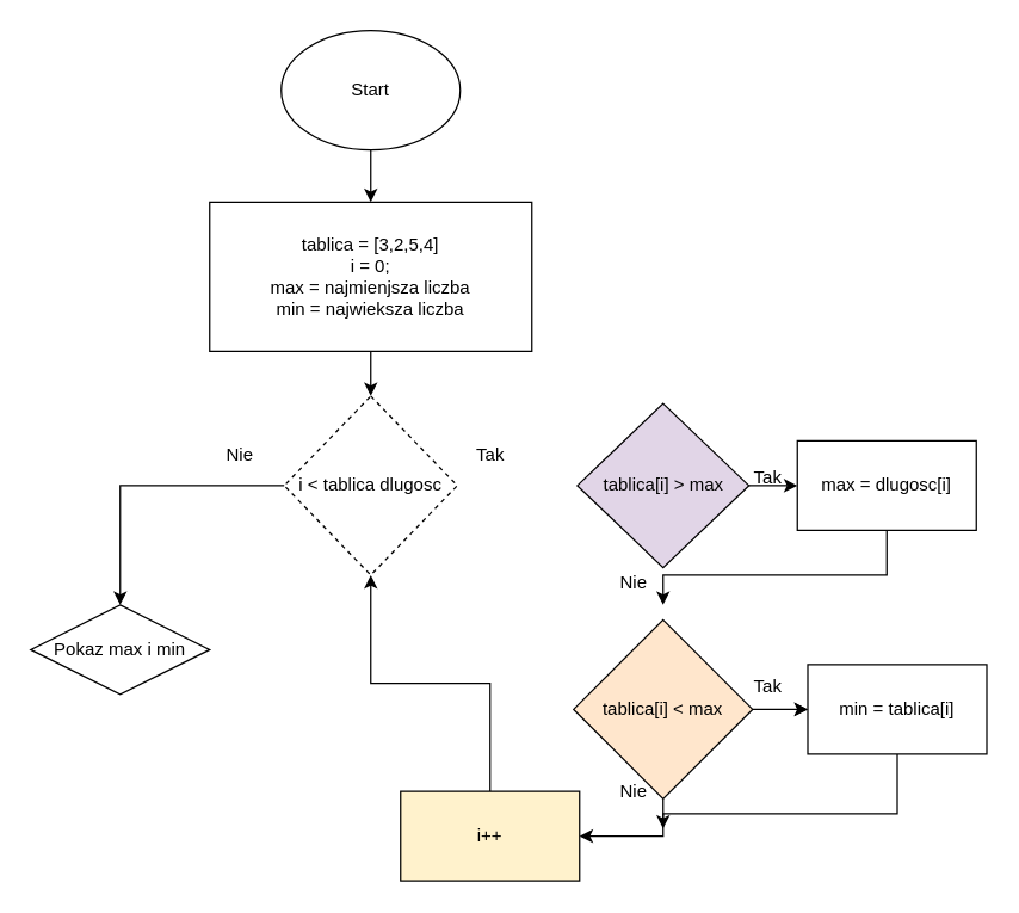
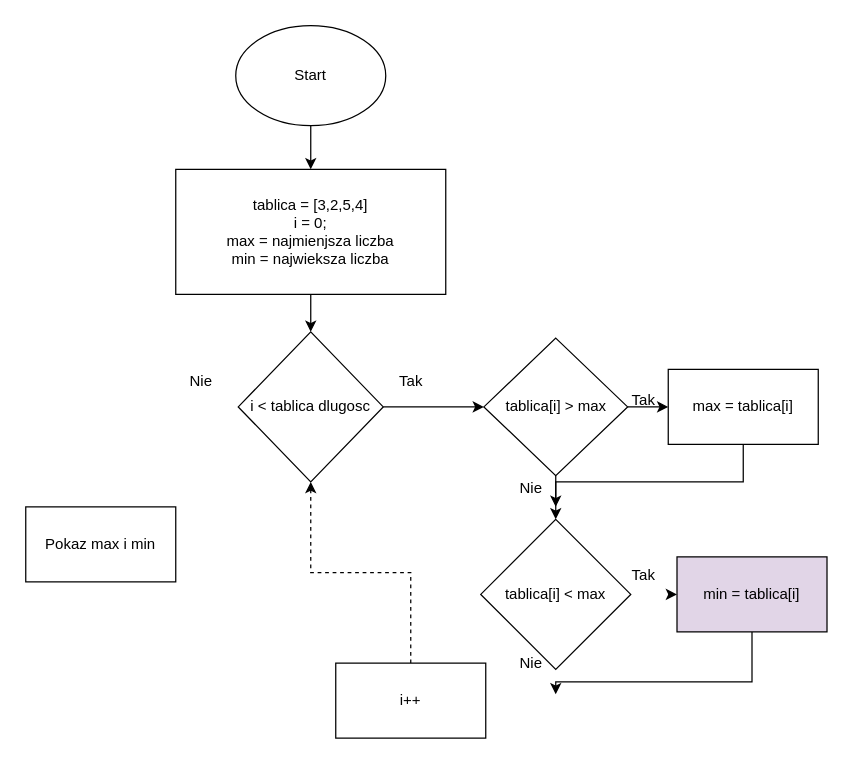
  <mxCell id="0" />
  <mxCell id="1" parent="0" />
  <mxCell id="2" style="edgeStyle=orthogonalEdgeStyle;rounded=0;orthogonalLoop=1;jettySize=auto;html=1;" edge="1" parent="1" source="3" target="5"><mxGeometry relative="1" as="geometry" /></mxCell>
  <mxCell id="3" value="Start" style="ellipse;whiteSpace=wrap;html=1;" vertex="1" parent="1"><mxGeometry x="188" y="20" width="120" height="80" as="geometry" /></mxCell>
  <mxCell id="4" style="edgeStyle=orthogonalEdgeStyle;rounded=0;orthogonalLoop=1;jettySize=auto;html=1;entryX=0.5;entryY=0;entryDx=0;entryDy=0;" edge="1" parent="1" source="5" target="8"><mxGeometry relative="1" as="geometry" /></mxCell>
  <mxCell id="5" value="tablica = [3,2,5,4]&lt;br&gt;i = 0;&lt;br&gt;max = najmienjsza liczba&lt;br&gt;min = najwieksza liczba" style="rounded=0;whiteSpace=wrap;html=1;" vertex="1" parent="1"><mxGeometry x="140" y="135" width="216" height="100" as="geometry" /></mxCell>
- <mxCell id="6" style="edgeStyle=orthogonalEdgeStyle;rounded=0;orthogonalLoop=1;jettySize=auto;html=1;entryX=0.5;entryY=0;entryDx=0;entryDy=0;" edge="1" parent="1" source="8" target="9"><mxGeometry relative="1" as="geometry" /></mxCell>
- <mxCell id="8" value="i &amp;lt; tablica dlugosc" style="rhombus;whiteSpace=wrap;html=1;dashed=1;" vertex="1" parent="1"><mxGeometry x="190" y="265" width="116" height="120" as="geometry" /></mxCell>
- <mxCell id="9" value="Pokaz max i min" style="rhombus;whiteSpace=wrap;html=1;" vertex="1" parent="1"><mxGeometry x="20" y="405" width="120" height="60" as="geometry" /></mxCell>
+ <mxCell id="7" style="edgeStyle=orthogonalEdgeStyle;rounded=0;orthogonalLoop=1;jettySize=auto;html=1;entryX=0;entryY=0.5;entryDx=0;entryDy=0;" edge="1" parent="1" source="8" target="15"><mxGeometry relative="1" as="geometry" /></mxCell>
+ <mxCell id="8" value="i &amp;lt; tablica dlugosc" style="rhombus;whiteSpace=wrap;html=1;" vertex="1" parent="1"><mxGeometry x="190" y="265" width="116" height="120" as="geometry" /></mxCell>
+ <mxCell id="9" value="Pokaz max i min" style="rounded=0;whiteSpace=wrap;html=1;" vertex="1" parent="1"><mxGeometry x="20" y="405" width="120" height="60" as="geometry" /></mxCell>
  <mxCell id="10" value="Nie" style="text;html=1;align=center;verticalAlign=middle;resizable=0;points=[];autosize=1;strokeColor=none;fillColor=none;" vertex="1" parent="1"><mxGeometry x="140" y="290" width="40" height="30" as="geometry" /></mxCell>
- <mxCell id="11" style="edgeStyle=orthogonalEdgeStyle;rounded=0;orthogonalLoop=1;jettySize=auto;html=1;entryX=0.5;entryY=1;entryDx=0;entryDy=0;" edge="1" parent="1" source="12" target="8"><mxGeometry relative="1" as="geometry" /></mxCell>
- <mxCell id="12" value="i++" style="rounded=0;whiteSpace=wrap;html=1;fillColor=#fff2cc;" vertex="1" parent="1"><mxGeometry x="268" y="530" width="120" height="60" as="geometry" /></mxCell>
+ <mxCell id="11" style="edgeStyle=orthogonalEdgeStyle;rounded=0;orthogonalLoop=1;jettySize=auto;html=1;entryX=0.5;entryY=1;entryDx=0;entryDy=0;dashed=1;" edge="1" parent="1" source="12" target="8"><mxGeometry relative="1" as="geometry" /></mxCell>
+ <mxCell id="12" value="i++" style="rounded=0;whiteSpace=wrap;html=1;" vertex="1" parent="1"><mxGeometry x="268" y="530" width="120" height="60" as="geometry" /></mxCell>
+ <mxCell id="13" style="edgeStyle=orthogonalEdgeStyle;rounded=0;orthogonalLoop=1;jettySize=auto;html=1;entryX=0.5;entryY=0;entryDx=0;entryDy=0;" edge="1" parent="1" source="15" target="19"><mxGeometry relative="1" as="geometry" /></mxCell>
  <mxCell id="14" style="edgeStyle=orthogonalEdgeStyle;rounded=0;orthogonalLoop=1;jettySize=auto;html=1;entryX=0;entryY=0.5;entryDx=0;entryDy=0;" edge="1" parent="1" source="15" target="22"><mxGeometry relative="1" as="geometry" /></mxCell>
- <mxCell id="15" value="tablica[i] &amp;gt; max" style="rhombus;whiteSpace=wrap;html=1;fillColor=#e1d5e7;" vertex="1" parent="1"><mxGeometry x="386.5" y="270" width="115" height="110" as="geometry" /></mxCell>
- <mxCell id="16" style="edgeStyle=orthogonalEdgeStyle;rounded=0;orthogonalLoop=1;jettySize=auto;html=1;entryX=1;entryY=0.5;entryDx=0;entryDy=0;" edge="1" parent="1" source="19" target="12"><mxGeometry relative="1" as="geometry" /></mxCell>
+ <mxCell id="15" value="tablica[i] &amp;gt; max" style="rhombus;whiteSpace=wrap;html=1;" vertex="1" parent="1"><mxGeometry x="386.5" y="270" width="115" height="110" as="geometry" /></mxCell>
  <mxCell id="17" style="edgeStyle=orthogonalEdgeStyle;rounded=0;orthogonalLoop=1;jettySize=auto;html=1;startArrow=none;" edge="1" parent="1" target="24"><mxGeometry relative="1" as="geometry"><mxPoint x="534" y="475" as="sourcePoint" /><Array as="points"><mxPoint x="534" y="475" /></Array></mxGeometry></mxCell>
- <mxCell id="18" style="edgeStyle=orthogonalEdgeStyle;rounded=0;orthogonalLoop=1;jettySize=auto;html=1;entryX=0;entryY=0.5;entryDx=0;entryDy=0;" edge="1" parent="1" source="19" target="24"><mxGeometry relative="1" as="geometry" /></mxCell>
- <mxCell id="19" value="tablica[i] &amp;lt; max" style="rhombus;whiteSpace=wrap;html=1;fillColor=#ffe6cc;" vertex="1" parent="1"><mxGeometry x="384" y="415" width="120" height="120" as="geometry" /></mxCell>
+ <mxCell id="19" value="tablica[i] &amp;lt; max" style="rhombus;whiteSpace=wrap;html=1;" vertex="1" parent="1"><mxGeometry x="384" y="415" width="120" height="120" as="geometry" /></mxCell>
  <mxCell id="20" value="Tak" style="text;html=1;align=center;verticalAlign=middle;resizable=0;points=[];autosize=1;strokeColor=none;fillColor=none;" vertex="1" parent="1"><mxGeometry x="308" y="290" width="40" height="30" as="geometry" /></mxCell>
  <mxCell id="21" style="edgeStyle=orthogonalEdgeStyle;rounded=0;orthogonalLoop=1;jettySize=auto;html=1;" edge="1" parent="1" source="22"><mxGeometry relative="1" as="geometry"><mxPoint x="444" y="405" as="targetPoint" /><Array as="points"><mxPoint x="594" y="385" /><mxPoint x="444" y="385" /></Array></mxGeometry></mxCell>
- <mxCell id="22" value="max = dlugosc[i]" style="whiteSpace=wrap;html=1;" vertex="1" parent="1"><mxGeometry x="534" y="295" width="120" height="60" as="geometry" /></mxCell>
+ <mxCell id="22" value="max = tablica[i]" style="whiteSpace=wrap;html=1;" vertex="1" parent="1"><mxGeometry x="534" y="295" width="120" height="60" as="geometry" /></mxCell>
  <mxCell id="23" style="edgeStyle=orthogonalEdgeStyle;rounded=0;orthogonalLoop=1;jettySize=auto;html=1;" edge="1" parent="1" source="24"><mxGeometry relative="1" as="geometry"><mxPoint x="444" y="555" as="targetPoint" /><Array as="points"><mxPoint x="601" y="545" /><mxPoint x="444" y="545" /></Array></mxGeometry></mxCell>
- <mxCell id="24" value="min = tablica[i]" style="whiteSpace=wrap;html=1;" vertex="1" parent="1"><mxGeometry x="541" y="445" width="120" height="60" as="geometry" /></mxCell>
+ <mxCell id="24" value="min = tablica[i]" style="whiteSpace=wrap;html=1;fillColor=#e1d5e7;" vertex="1" parent="1"><mxGeometry x="541" y="445" width="120" height="60" as="geometry" /></mxCell>
  <mxCell id="25" value="Tak" style="text;html=1;align=center;verticalAlign=middle;resizable=0;points=[];autosize=1;strokeColor=none;fillColor=none;" vertex="1" parent="1"><mxGeometry x="494" y="305" width="40" height="30" as="geometry" /></mxCell>
  <mxCell id="26" value="Nie" style="text;html=1;align=center;verticalAlign=middle;resizable=0;points=[];autosize=1;strokeColor=none;fillColor=none;" vertex="1" parent="1"><mxGeometry x="404" y="515" width="40" height="30" as="geometry" /></mxCell>
  <mxCell id="27" value="Nie" style="text;html=1;align=center;verticalAlign=middle;resizable=0;points=[];autosize=1;strokeColor=none;fillColor=none;" vertex="1" parent="1"><mxGeometry x="404" y="375" width="40" height="30" as="geometry" /></mxCell>
  <mxCell id="28" value="Tak" style="text;html=1;align=center;verticalAlign=middle;resizable=0;points=[];autosize=1;strokeColor=none;fillColor=none;" vertex="1" parent="1"><mxGeometry x="494" y="445" width="40" height="30" as="geometry" /></mxCell>
